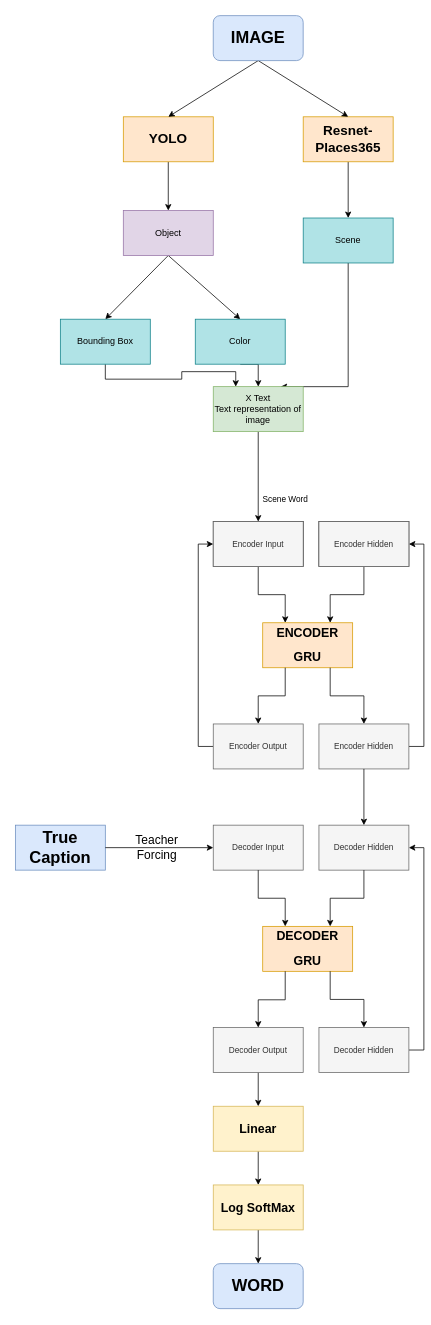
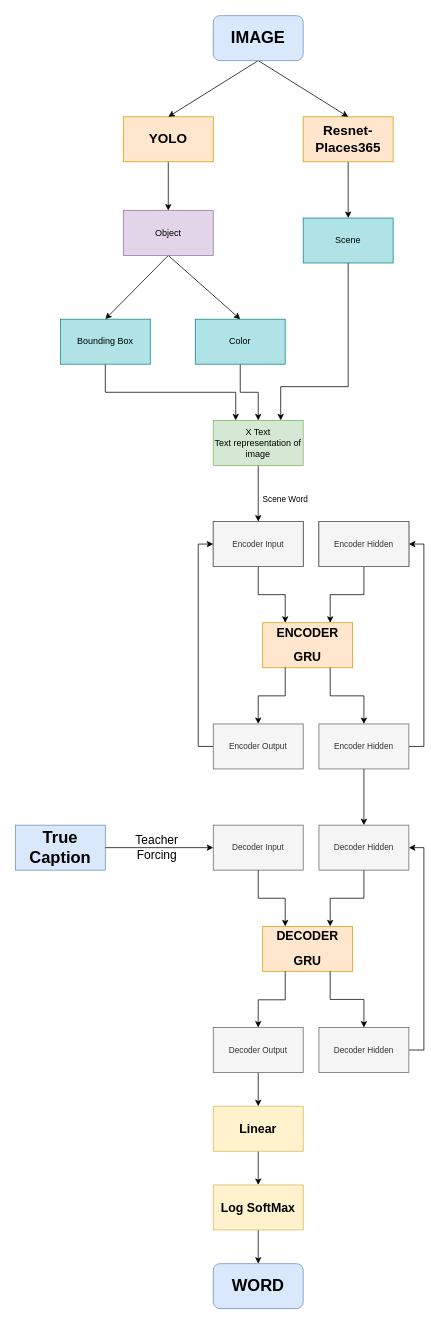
  <mxCell id="0" />
  <mxCell id="1" parent="0" />
  <mxCell id="2" style="edgeStyle=orthogonalEdgeStyle;rounded=0;orthogonalLoop=1;jettySize=auto;html=1;exitX=0.5;exitY=1;exitDx=0;exitDy=0;entryX=0.5;entryY=0;entryDx=0;entryDy=0;" edge="1" parent="1" source="3" target="10"><mxGeometry relative="1" as="geometry" /></mxCell>
  <mxCell id="3" value="&lt;h2&gt;YOLO&lt;/h2&gt;" style="rounded=0;whiteSpace=wrap;html=1;fillColor=#ffe6cc;strokeColor=#d79b00;" vertex="1" parent="1"><mxGeometry x="164" y="155" width="120" height="60" as="geometry" /></mxCell>
  <mxCell id="4" style="edgeStyle=orthogonalEdgeStyle;rounded=0;orthogonalLoop=1;jettySize=auto;html=1;exitX=0.5;exitY=1;exitDx=0;exitDy=0;entryX=0.5;entryY=0;entryDx=0;entryDy=0;" edge="1" parent="1" source="5" target="12"><mxGeometry relative="1" as="geometry" /></mxCell>
  <mxCell id="5" value="&lt;h2&gt;Resnet-Places365&lt;/h2&gt;" style="rounded=0;whiteSpace=wrap;html=1;fillColor=#ffe6cc;strokeColor=#d79b00;" vertex="1" parent="1"><mxGeometry x="404" y="155" width="120" height="60" as="geometry" /></mxCell>
  <mxCell id="6" value="" style="endArrow=classic;html=1;rounded=0;exitX=0.5;exitY=1;exitDx=0;exitDy=0;entryX=0.5;entryY=0;entryDx=0;entryDy=0;jumpSize=7;" edge="1" parent="1" source="26" target="3"><mxGeometry width="50" height="50" relative="1" as="geometry"><mxPoint x="344" y="80" as="sourcePoint" /><mxPoint x="215" y="65" as="targetPoint" /></mxGeometry></mxCell>
  <mxCell id="7" value="" style="endArrow=classic;html=1;rounded=0;exitX=0.5;exitY=1;exitDx=0;exitDy=0;entryX=0.5;entryY=0;entryDx=0;entryDy=0;" edge="1" parent="1" source="26" target="5"><mxGeometry width="50" height="50" relative="1" as="geometry"><mxPoint x="344" y="80" as="sourcePoint" /><mxPoint x="464" y="110" as="targetPoint" /></mxGeometry></mxCell>
  <mxCell id="8" style="rounded=0;orthogonalLoop=1;jettySize=auto;html=1;exitX=0.5;exitY=1;exitDx=0;exitDy=0;entryX=0.5;entryY=0;entryDx=0;entryDy=0;" edge="1" parent="1" source="10" target="16"><mxGeometry relative="1" as="geometry" /></mxCell>
  <mxCell id="9" style="edgeStyle=none;shape=connector;rounded=0;orthogonalLoop=1;jettySize=auto;html=1;exitX=0.5;exitY=1;exitDx=0;exitDy=0;entryX=0.5;entryY=0;entryDx=0;entryDy=0;labelBackgroundColor=default;strokeColor=default;fontFamily=Helvetica;fontSize=11;fontColor=default;endArrow=classic;" edge="1" parent="1" source="10" target="14"><mxGeometry relative="1" as="geometry" /></mxCell>
  <mxCell id="10" value="Object" style="rounded=0;whiteSpace=wrap;html=1;fillColor=#e1d5e7;strokeColor=#9673a6;" vertex="1" parent="1"><mxGeometry x="164" y="280" width="120" height="60" as="geometry" /></mxCell>
  <mxCell id="11" style="edgeStyle=orthogonalEdgeStyle;shape=connector;rounded=0;orthogonalLoop=1;jettySize=auto;html=1;exitX=0.5;exitY=1;exitDx=0;exitDy=0;entryX=0.75;entryY=0;entryDx=0;entryDy=0;labelBackgroundColor=default;strokeColor=default;fontFamily=Helvetica;fontSize=11;fontColor=default;endArrow=classic;" edge="1" parent="1" source="12" target="18"><mxGeometry relative="1" as="geometry"><Array as="points"><mxPoint x="464" y="515" /><mxPoint x="374" y="515" /></Array></mxGeometry></mxCell>
  <mxCell id="12" value="Scene" style="rounded=0;whiteSpace=wrap;html=1;fillColor=#b0e3e6;strokeColor=#0e8088;" vertex="1" parent="1"><mxGeometry x="404" y="290" width="120" height="60" as="geometry" /></mxCell>
  <mxCell id="13" style="edgeStyle=orthogonalEdgeStyle;shape=connector;rounded=0;orthogonalLoop=1;jettySize=auto;html=1;exitX=0.5;exitY=1;exitDx=0;exitDy=0;labelBackgroundColor=default;strokeColor=default;fontFamily=Helvetica;fontSize=11;fontColor=default;endArrow=classic;entryX=0.5;entryY=0;entryDx=0;entryDy=0;" edge="1" parent="1" source="14" target="18"><mxGeometry relative="1" as="geometry"><mxPoint x="335" y="530" as="targetPoint" /></mxGeometry></mxCell>
  <mxCell id="14" value="Color" style="rounded=0;whiteSpace=wrap;html=1;fillColor=#b0e3e6;strokeColor=#0e8088;" vertex="1" parent="1"><mxGeometry x="260" y="425" width="120" height="60" as="geometry" /></mxCell>
  <mxCell id="15" style="edgeStyle=orthogonalEdgeStyle;shape=connector;rounded=0;orthogonalLoop=1;jettySize=auto;html=1;exitX=0.5;exitY=1;exitDx=0;exitDy=0;entryX=0.25;entryY=0;entryDx=0;entryDy=0;labelBackgroundColor=default;strokeColor=default;fontFamily=Helvetica;fontSize=11;fontColor=default;endArrow=classic;" edge="1" parent="1" source="16" target="18"><mxGeometry relative="1" as="geometry" /></mxCell>
  <mxCell id="16" value="Bounding Box" style="rounded=0;whiteSpace=wrap;html=1;fillColor=#b0e3e6;strokeColor=#0e8088;" vertex="1" parent="1"><mxGeometry x="80" y="425" width="120" height="60" as="geometry" /></mxCell>
  <mxCell id="17" style="edgeStyle=none;shape=connector;rounded=0;orthogonalLoop=1;jettySize=auto;html=1;exitX=0.5;exitY=1;exitDx=0;exitDy=0;entryX=0.5;entryY=0;entryDx=0;entryDy=0;labelBackgroundColor=default;strokeColor=default;fontFamily=Helvetica;fontSize=11;fontColor=default;endArrow=classic;" edge="1" parent="1" source="18" target="28"><mxGeometry relative="1" as="geometry" /></mxCell>
- <mxCell id="18" value="X Text&lt;br&gt;Text representation of image" style="rounded=0;whiteSpace=wrap;html=1;fillColor=#d5e8d4;strokeColor=#82b366;" vertex="1" parent="1"><mxGeometry x="284" y="515" width="120" height="60" as="geometry" /></mxCell>
+ <mxCell id="18" value="X Text&lt;br&gt;Text representation of image" style="rounded=0;whiteSpace=wrap;html=1;fillColor=#d5e8d4;strokeColor=#82b366;" vertex="1" parent="1"><mxGeometry x="284" y="560" width="120" height="60" as="geometry" /></mxCell>
  <mxCell id="19" value="Scene Word" style="text;html=1;align=center;verticalAlign=middle;resizable=0;points=[];autosize=1;strokeColor=none;fillColor=none;fontSize=11;fontFamily=Helvetica;fontColor=default;rounded=0;glass=0;" vertex="1" parent="1"><mxGeometry x="335" y="650" width="90" height="30" as="geometry" /></mxCell>
  <mxCell id="20" style="edgeStyle=none;shape=connector;rounded=0;orthogonalLoop=1;jettySize=auto;html=1;exitX=0.5;exitY=1;exitDx=0;exitDy=0;entryX=0.5;entryY=0;entryDx=0;entryDy=0;labelBackgroundColor=default;strokeColor=default;fontFamily=Helvetica;fontSize=11;fontColor=default;endArrow=classic;" edge="1" parent="1" source="48" target="22"><mxGeometry relative="1" as="geometry" /></mxCell>
  <mxCell id="21" style="edgeStyle=none;shape=connector;rounded=0;orthogonalLoop=1;jettySize=auto;html=1;exitX=0.5;exitY=1;exitDx=0;exitDy=0;entryX=0.5;entryY=0;entryDx=0;entryDy=0;labelBackgroundColor=default;strokeColor=default;fontFamily=Helvetica;fontSize=11;fontColor=default;endArrow=classic;" edge="1" parent="1" source="22" target="24"><mxGeometry relative="1" as="geometry" /></mxCell>
  <mxCell id="22" value="&lt;h2&gt;Linear&lt;/h2&gt;" style="rounded=0;whiteSpace=wrap;html=1;fontFamily=Helvetica;fontSize=11;fillColor=#fff2cc;strokeColor=#d6b656;" vertex="1" parent="1"><mxGeometry x="284" y="1475" width="120" height="60" as="geometry" /></mxCell>
  <mxCell id="23" style="edgeStyle=none;shape=connector;rounded=0;orthogonalLoop=1;jettySize=auto;html=1;exitX=0.5;exitY=1;exitDx=0;exitDy=0;entryX=0.5;entryY=0;entryDx=0;entryDy=0;labelBackgroundColor=default;strokeColor=default;fontFamily=Helvetica;fontSize=11;fontColor=default;endArrow=classic;" edge="1" parent="1" source="24" target="25"><mxGeometry relative="1" as="geometry" /></mxCell>
  <mxCell id="24" value="&lt;h2&gt;Log SoftMax&lt;/h2&gt;" style="rounded=0;whiteSpace=wrap;html=1;fontFamily=Helvetica;fontSize=11;fillColor=#fff2cc;strokeColor=#d6b656;" vertex="1" parent="1"><mxGeometry x="284" y="1580" width="120" height="60" as="geometry" /></mxCell>
  <mxCell id="25" value="&lt;h1 style=&quot;border-color: var(--border-color);&quot;&gt;WORD&lt;/h1&gt;" style="rounded=1;whiteSpace=wrap;html=1;fontFamily=Helvetica;fontSize=11;fillColor=#dae8fc;strokeColor=#6c8ebf;" vertex="1" parent="1"><mxGeometry x="284" y="1685" width="120" height="60" as="geometry" /></mxCell>
  <mxCell id="26" value="&lt;h1&gt;IMAGE&lt;/h1&gt;" style="rounded=1;whiteSpace=wrap;html=1;fontFamily=Helvetica;fontSize=11;fillColor=#dae8fc;strokeColor=#6c8ebf;" vertex="1" parent="1"><mxGeometry x="284" y="20" width="120" height="60" as="geometry" /></mxCell>
  <mxCell id="27" value="" style="group" vertex="1" connectable="0" parent="1"><mxGeometry x="20" y="695" width="525" height="735" as="geometry" /></mxCell>
  <mxCell id="28" value="Encoder Input" style="rounded=0;whiteSpace=wrap;html=1;fontFamily=Helvetica;fontSize=11;fontColor=default;" vertex="1" parent="27"><mxGeometry x="264" width="120" height="60" as="geometry" /></mxCell>
  <mxCell id="29" value="&lt;h2&gt;ENCODER&lt;/h2&gt;&lt;h2&gt;GRU&lt;/h2&gt;" style="rounded=0;whiteSpace=wrap;html=1;fontFamily=Helvetica;fontSize=11;fillColor=#ffe6cc;strokeColor=#d79b00;" vertex="1" parent="27"><mxGeometry x="330" y="135" width="120" height="60" as="geometry" /></mxCell>
  <mxCell id="30" style="edgeStyle=orthogonalEdgeStyle;shape=connector;rounded=0;orthogonalLoop=1;jettySize=auto;html=1;exitX=0.5;exitY=1;exitDx=0;exitDy=0;labelBackgroundColor=default;strokeColor=default;fontFamily=Helvetica;fontSize=11;fontColor=default;endArrow=classic;entryX=0.25;entryY=0;entryDx=0;entryDy=0;" edge="1" parent="27" source="28" target="29"><mxGeometry relative="1" as="geometry"><mxPoint x="324" y="135" as="targetPoint" /></mxGeometry></mxCell>
  <mxCell id="31" style="shape=connector;rounded=0;orthogonalLoop=1;jettySize=auto;html=1;exitX=0.5;exitY=1;exitDx=0;exitDy=0;entryX=0.75;entryY=0;entryDx=0;entryDy=0;labelBackgroundColor=default;strokeColor=default;fontFamily=Helvetica;fontSize=11;fontColor=default;endArrow=classic;edgeStyle=orthogonalEdgeStyle;" edge="1" parent="27" source="32" target="29"><mxGeometry relative="1" as="geometry" /></mxCell>
  <mxCell id="32" value="Encoder Hidden" style="rounded=0;whiteSpace=wrap;html=1;fontFamily=Helvetica;fontSize=11;fontColor=default;" vertex="1" parent="27"><mxGeometry x="405" width="120" height="60" as="geometry" /></mxCell>
  <mxCell id="33" style="edgeStyle=orthogonalEdgeStyle;shape=connector;rounded=0;orthogonalLoop=1;jettySize=auto;html=1;labelBackgroundColor=default;strokeColor=default;fontFamily=Helvetica;fontSize=11;fontColor=default;endArrow=classic;entryX=0;entryY=0.5;entryDx=0;entryDy=0;exitX=0;exitY=0.5;exitDx=0;exitDy=0;" edge="1" parent="27" source="34" target="28"><mxGeometry relative="1" as="geometry"><mxPoint x="204" y="45" as="targetPoint" /><mxPoint x="324" y="270" as="sourcePoint" /></mxGeometry></mxCell>
  <mxCell id="34" value="Encoder Output" style="rounded=0;whiteSpace=wrap;html=1;fontFamily=Helvetica;fontSize=11;fillColor=#f5f5f5;strokeColor=#666666;fontColor=#333333;" vertex="1" parent="27"><mxGeometry x="264" y="270" width="120" height="60" as="geometry" /></mxCell>
  <mxCell id="35" style="shape=connector;rounded=0;orthogonalLoop=1;jettySize=auto;html=1;exitX=0.25;exitY=1;exitDx=0;exitDy=0;entryX=0.5;entryY=0;entryDx=0;entryDy=0;labelBackgroundColor=default;strokeColor=default;fontFamily=Helvetica;fontSize=11;fontColor=default;endArrow=classic;edgeStyle=orthogonalEdgeStyle;" edge="1" parent="27" source="29" target="34"><mxGeometry relative="1" as="geometry" /></mxCell>
  <mxCell id="36" style="edgeStyle=orthogonalEdgeStyle;shape=connector;rounded=0;orthogonalLoop=1;jettySize=auto;html=1;exitX=1;exitY=0.5;exitDx=0;exitDy=0;entryX=1;entryY=0.5;entryDx=0;entryDy=0;labelBackgroundColor=default;strokeColor=default;fontFamily=Helvetica;fontSize=11;fontColor=default;endArrow=classic;" edge="1" parent="27" source="37" target="32"><mxGeometry relative="1" as="geometry" /></mxCell>
  <mxCell id="37" value="Encoder Hidden" style="rounded=0;whiteSpace=wrap;html=1;fontFamily=Helvetica;fontSize=11;fillColor=#f5f5f5;strokeColor=#666666;fontColor=#333333;" vertex="1" parent="27"><mxGeometry x="405" y="270" width="120" height="60" as="geometry" /></mxCell>
  <mxCell id="38" style="shape=connector;rounded=0;orthogonalLoop=1;jettySize=auto;html=1;entryX=0.5;entryY=0;entryDx=0;entryDy=0;labelBackgroundColor=default;strokeColor=default;fontFamily=Helvetica;fontSize=11;fontColor=default;endArrow=classic;exitX=0.75;exitY=1;exitDx=0;exitDy=0;edgeStyle=orthogonalEdgeStyle;" edge="1" parent="27" source="29" target="37"><mxGeometry relative="1" as="geometry"><mxPoint x="420" y="195" as="sourcePoint" /></mxGeometry></mxCell>
  <mxCell id="39" value="Decoder Hidden" style="rounded=0;whiteSpace=wrap;html=1;fontFamily=Helvetica;fontSize=11;fontColor=#333333;fillColor=#f5f5f5;strokeColor=#666666;" vertex="1" parent="27"><mxGeometry x="405" y="405" width="120" height="60" as="geometry" /></mxCell>
  <mxCell id="40" style="edgeStyle=none;shape=connector;rounded=0;orthogonalLoop=1;jettySize=auto;html=1;exitX=0.5;exitY=1;exitDx=0;exitDy=0;entryX=0.5;entryY=0;entryDx=0;entryDy=0;labelBackgroundColor=default;strokeColor=default;fontFamily=Helvetica;fontSize=11;fontColor=default;endArrow=classic;" edge="1" parent="27" source="37" target="39"><mxGeometry relative="1" as="geometry" /></mxCell>
  <mxCell id="41" value="Decoder Input" style="rounded=0;whiteSpace=wrap;html=1;fontFamily=Helvetica;fontSize=11;fontColor=#333333;fillColor=#f5f5f5;strokeColor=#666666;" vertex="1" parent="27"><mxGeometry x="264" y="405" width="120" height="60" as="geometry" /></mxCell>
  <mxCell id="42" value="&lt;h2&gt;DECODER&lt;/h2&gt;&lt;h2&gt;GRU&lt;/h2&gt;" style="rounded=0;whiteSpace=wrap;html=1;fontFamily=Helvetica;fontSize=11;fillColor=#ffe6cc;strokeColor=#d79b00;" vertex="1" parent="27"><mxGeometry x="330" y="540" width="120" height="60" as="geometry" /></mxCell>
  <mxCell id="43" style="edgeStyle=orthogonalEdgeStyle;shape=connector;rounded=0;orthogonalLoop=1;jettySize=auto;html=1;exitX=0.5;exitY=1;exitDx=0;exitDy=0;entryX=0.75;entryY=0;entryDx=0;entryDy=0;labelBackgroundColor=default;strokeColor=default;fontFamily=Helvetica;fontSize=11;fontColor=default;endArrow=classic;" edge="1" parent="27" source="39" target="42"><mxGeometry relative="1" as="geometry" /></mxCell>
  <mxCell id="44" style="edgeStyle=orthogonalEdgeStyle;shape=connector;rounded=0;orthogonalLoop=1;jettySize=auto;html=1;exitX=0.5;exitY=1;exitDx=0;exitDy=0;entryX=0.25;entryY=0;entryDx=0;entryDy=0;labelBackgroundColor=default;strokeColor=default;fontFamily=Helvetica;fontSize=11;fontColor=default;endArrow=classic;" edge="1" parent="27" source="41" target="42"><mxGeometry relative="1" as="geometry" /></mxCell>
  <mxCell id="45" style="edgeStyle=orthogonalEdgeStyle;shape=connector;rounded=0;orthogonalLoop=1;jettySize=auto;html=1;exitX=1;exitY=0.5;exitDx=0;exitDy=0;entryX=1;entryY=0.5;entryDx=0;entryDy=0;labelBackgroundColor=default;strokeColor=default;fontFamily=Helvetica;fontSize=11;fontColor=default;endArrow=classic;" edge="1" parent="27" source="46" target="39"><mxGeometry relative="1" as="geometry" /></mxCell>
  <mxCell id="46" value="Decoder Hidden" style="rounded=0;whiteSpace=wrap;html=1;fontFamily=Helvetica;fontSize=11;fontColor=#333333;fillColor=#f5f5f5;strokeColor=#666666;" vertex="1" parent="27"><mxGeometry x="405" y="675" width="120" height="60" as="geometry" /></mxCell>
  <mxCell id="47" style="edgeStyle=orthogonalEdgeStyle;shape=connector;rounded=0;orthogonalLoop=1;jettySize=auto;html=1;exitX=0.75;exitY=1;exitDx=0;exitDy=0;entryX=0.5;entryY=0;entryDx=0;entryDy=0;labelBackgroundColor=default;strokeColor=default;fontFamily=Helvetica;fontSize=11;fontColor=default;endArrow=classic;" edge="1" parent="27" source="42" target="46"><mxGeometry relative="1" as="geometry" /></mxCell>
  <mxCell id="48" value="Decoder Output" style="rounded=0;whiteSpace=wrap;html=1;fontFamily=Helvetica;fontSize=11;fontColor=#333333;fillColor=#f5f5f5;strokeColor=#666666;" vertex="1" parent="27"><mxGeometry x="264" y="675" width="120" height="60" as="geometry" /></mxCell>
  <mxCell id="49" style="edgeStyle=orthogonalEdgeStyle;shape=connector;rounded=0;orthogonalLoop=1;jettySize=auto;html=1;exitX=0.25;exitY=1;exitDx=0;exitDy=0;entryX=0.5;entryY=0;entryDx=0;entryDy=0;labelBackgroundColor=default;strokeColor=default;fontFamily=Helvetica;fontSize=11;fontColor=default;endArrow=classic;" edge="1" parent="27" source="42" target="48"><mxGeometry relative="1" as="geometry"><Array as="points"><mxPoint x="360" y="638" /><mxPoint x="324" y="638" /></Array></mxGeometry></mxCell>
  <mxCell id="50" value="Encoder Input" style="rounded=0;whiteSpace=wrap;html=1;fontFamily=Helvetica;fontSize=11;fillColor=#f5f5f5;strokeColor=#666666;fontColor=#333333;" vertex="1" parent="27"><mxGeometry x="264" width="120" height="60" as="geometry" /></mxCell>
  <mxCell id="51" value="Encoder Hidden" style="rounded=0;whiteSpace=wrap;html=1;fontFamily=Helvetica;fontSize=11;fillColor=#f5f5f5;strokeColor=#666666;fontColor=#333333;" vertex="1" parent="27"><mxGeometry x="405" width="120" height="60" as="geometry" /></mxCell>
  <mxCell id="52" value="&lt;h1&gt;True Caption&lt;/h1&gt;" style="rounded=0;whiteSpace=wrap;html=1;fontFamily=Helvetica;fontSize=11;fontColor=default;fillColor=#dae8fc;strokeColor=#6c8ebf;" vertex="1" parent="27"><mxGeometry y="405" width="120" height="60" as="geometry" /></mxCell>
  <mxCell id="53" style="edgeStyle=none;shape=connector;rounded=0;orthogonalLoop=1;jettySize=auto;html=1;exitX=1;exitY=0.5;exitDx=0;exitDy=0;entryX=0;entryY=0.5;entryDx=0;entryDy=0;labelBackgroundColor=default;strokeColor=default;fontFamily=Helvetica;fontSize=11;fontColor=default;endArrow=classic;" edge="1" parent="27" source="52" target="41"><mxGeometry relative="1" as="geometry"><mxPoint x="120" y="435" as="sourcePoint" /></mxGeometry></mxCell>
  <mxCell id="54" value="&lt;font style=&quot;font-size: 16px;&quot;&gt;Teacher&lt;br&gt;Forcing&lt;/font&gt;" style="text;html=1;strokeColor=none;fillColor=none;align=center;verticalAlign=middle;whiteSpace=wrap;rounded=0;fontSize=11;fontFamily=Helvetica;fontColor=default;" vertex="1" parent="27"><mxGeometry x="144" y="405" width="90" height="60" as="geometry" /></mxCell>
